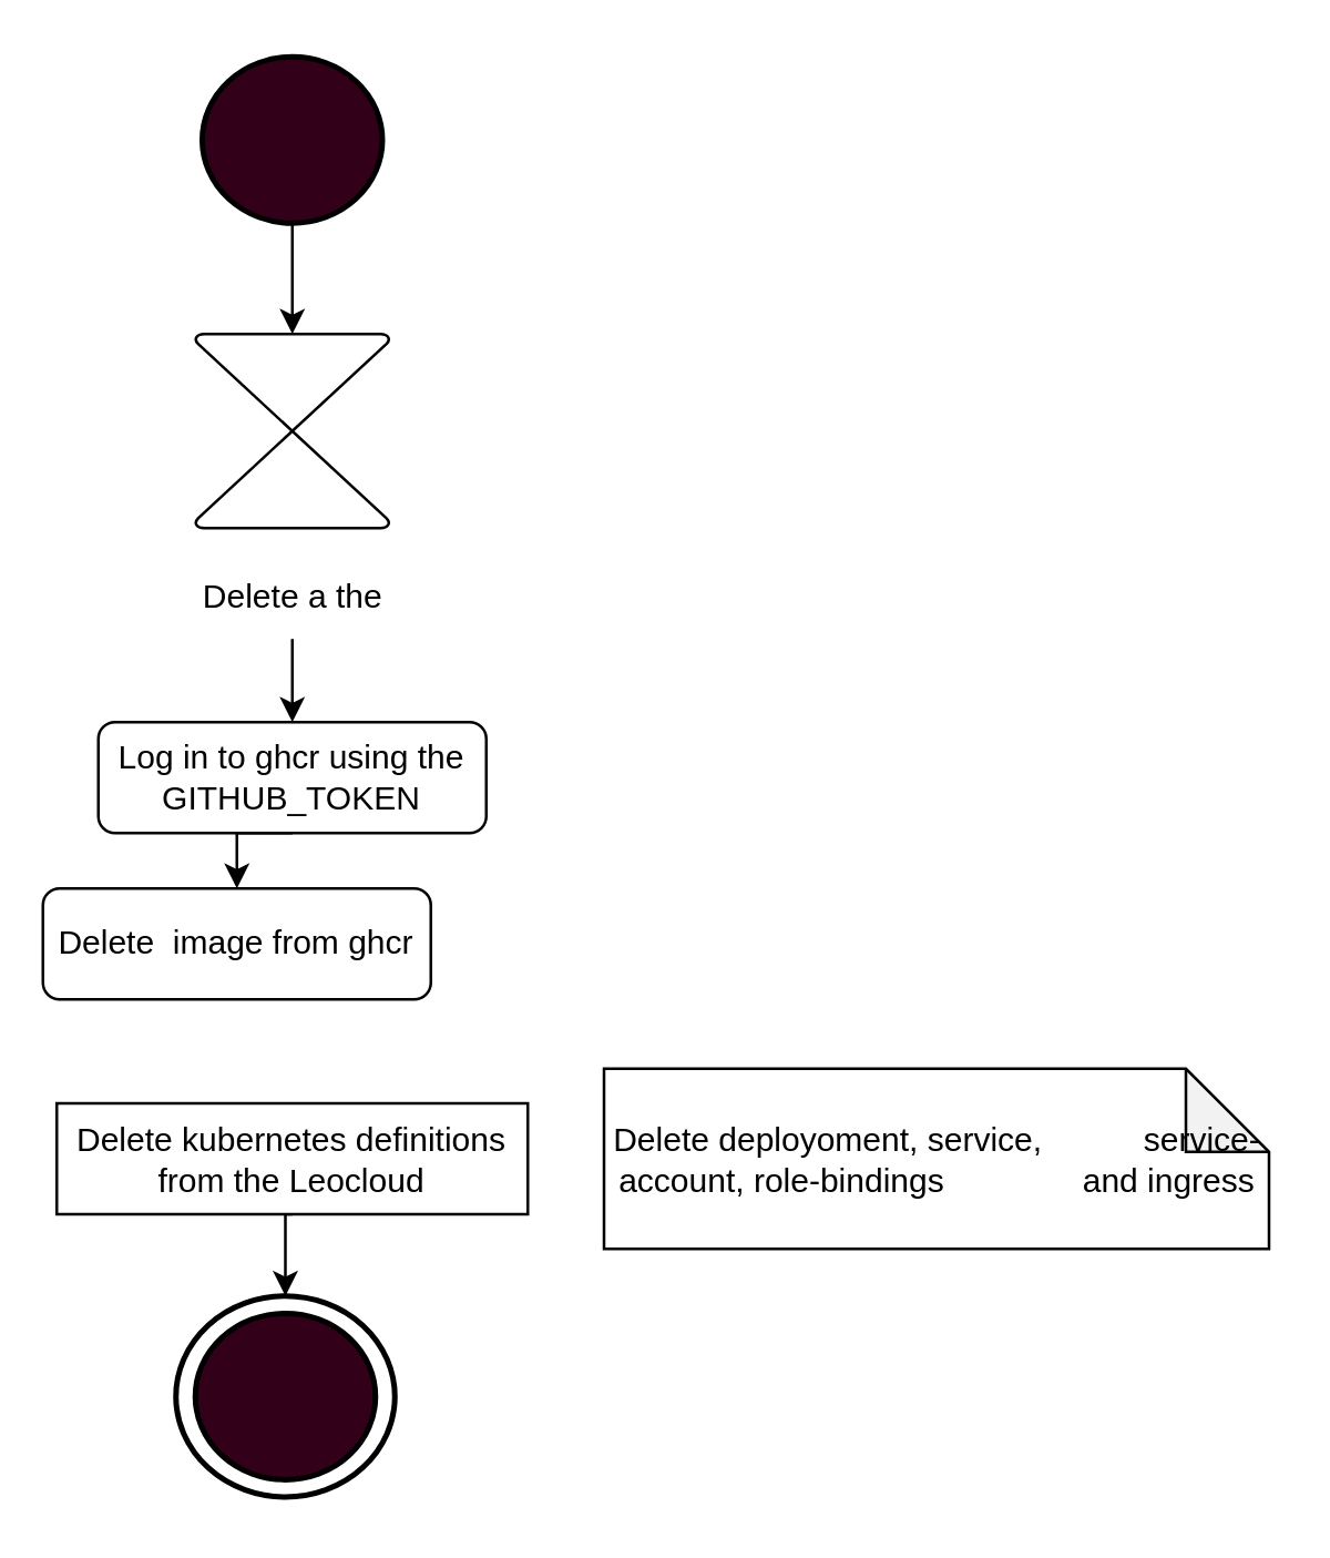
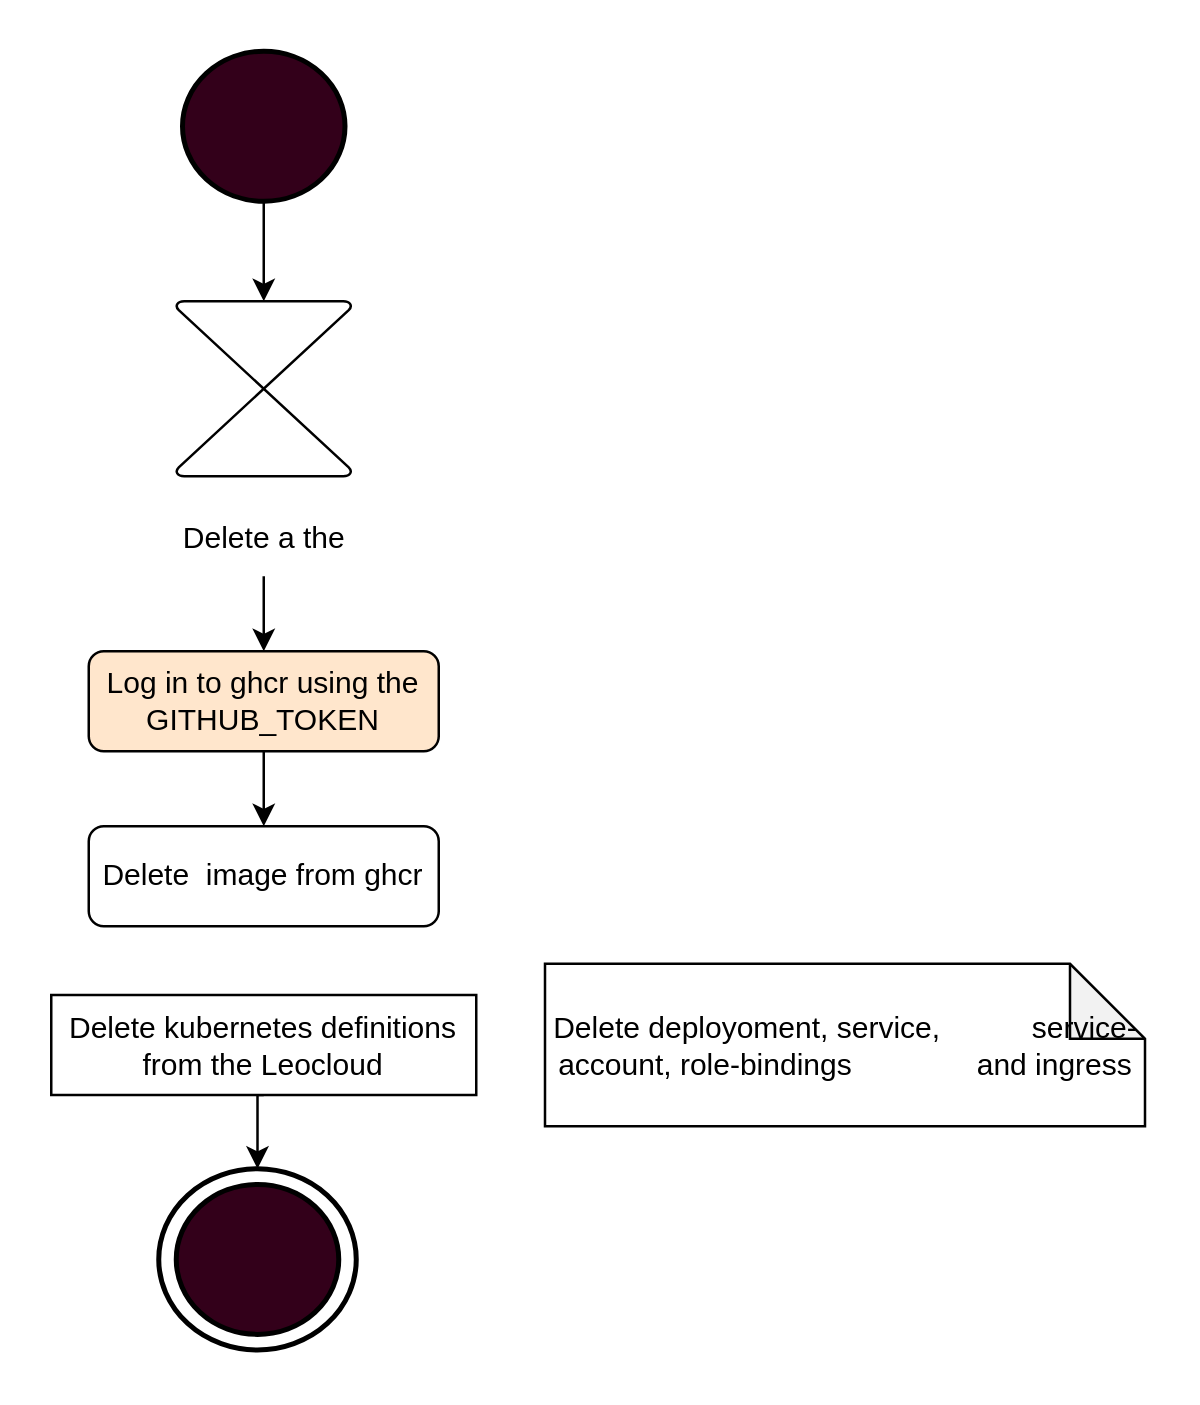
  <mxCell id="0" />
  <mxCell id="1" parent="0" />
  <mxCell id="2" style="edgeStyle=orthogonalEdgeStyle;rounded=0;orthogonalLoop=1;jettySize=auto;html=1;exitX=0.5;exitY=1;exitDx=0;exitDy=0;entryX=0.5;entryY=0;entryDx=0;entryDy=0;" parent="1" target="11" edge="1"><mxGeometry relative="1" as="geometry"><mxPoint x="105" y="230" as="sourcePoint" /></mxGeometry></mxCell>
  <mxCell id="3" style="edgeStyle=orthogonalEdgeStyle;rounded=0;orthogonalLoop=1;jettySize=auto;html=1;exitX=0.5;exitY=1;exitDx=0;exitDy=0;entryX=0.5;entryY=0;entryDx=0;entryDy=0;" parent="1" target="8" edge="1"><mxGeometry relative="1" as="geometry"><mxPoint x="105" y="300" as="sourcePoint" /></mxGeometry></mxCell>
  <mxCell id="4" value="" style="verticalLabelPosition=bottom;verticalAlign=top;html=1;shape=mxgraph.flowchart.collate;" parent="1" vertex="1"><mxGeometry x="70" y="120" width="70" height="70" as="geometry" /></mxCell>
  <mxCell id="5" value="Delete a the" style="text;html=1;align=center;verticalAlign=middle;resizable=0;points=[];autosize=1;strokeColor=none;fillColor=none;" parent="1" vertex="1"><mxGeometry x="50" y="200" width="110" height="30" as="geometry" /></mxCell>
  <mxCell id="6" style="edgeStyle=orthogonalEdgeStyle;rounded=0;orthogonalLoop=1;jettySize=auto;html=1;entryX=0.5;entryY=0;entryDx=0;entryDy=0;entryPerimeter=0;" parent="1" source="7" target="4" edge="1"><mxGeometry relative="1" as="geometry"><mxPoint x="197.5" y="90" as="targetPoint" /></mxGeometry></mxCell>
  <mxCell id="7" value="" style="strokeWidth=2;html=1;shape=mxgraph.flowchart.start_2;whiteSpace=wrap;fillStyle=solid;fillColor=#33001A;" parent="1" vertex="1"><mxGeometry x="72.5" y="20" width="65" height="60" as="geometry" /></mxCell>
- <mxCell id="8" value="Delete&amp;nbsp; image from ghcr" style="rounded=1;whiteSpace=wrap;html=1;fontSize=12;glass=0;strokeWidth=1;shadow=0;" parent="1" vertex="1"><mxGeometry x="15" y="320" width="140" height="40" as="geometry" /></mxCell>
+ <mxCell id="8" value="Delete&amp;nbsp; image from ghcr" style="rounded=1;whiteSpace=wrap;html=1;fontSize=12;glass=0;strokeWidth=1;shadow=0;" parent="1" vertex="1"><mxGeometry x="35" y="330" width="140" height="40" as="geometry" /></mxCell>
  <mxCell id="9" value="" style="strokeWidth=2;html=1;shape=mxgraph.flowchart.start_2;whiteSpace=wrap;fillStyle=solid;fillColor=#33001A;" parent="1" vertex="1"><mxGeometry x="70" y="473.25" width="65" height="60" as="geometry" /></mxCell>
  <mxCell id="10" value="" style="strokeWidth=2;html=1;shape=mxgraph.flowchart.start_2;whiteSpace=wrap;fillStyle=auto;fillColor=none;" parent="1" vertex="1"><mxGeometry x="63" y="467" width="79" height="72.5" as="geometry" /></mxCell>
- <mxCell id="11" value="Log in to ghcr using the GITHUB_TOKEN" style="rounded=1;whiteSpace=wrap;html=1;fontSize=12;glass=0;strokeWidth=1;shadow=0;" parent="1" vertex="1"><mxGeometry x="35" y="260" width="140" height="40" as="geometry" /></mxCell>
+ <mxCell id="11" value="Log in to ghcr using the GITHUB_TOKEN" style="rounded=1;whiteSpace=wrap;html=1;fontSize=12;glass=0;strokeWidth=1;shadow=0;fillColor=#ffe6cc;" parent="1" vertex="1"><mxGeometry x="35" y="260" width="140" height="40" as="geometry" /></mxCell>
  <mxCell id="12" style="edgeStyle=orthogonalEdgeStyle;rounded=0;orthogonalLoop=1;jettySize=auto;html=1;exitX=0.5;exitY=1;exitDx=0;exitDy=0;entryX=0.5;entryY=0;entryDx=0;entryDy=0;entryPerimeter=0;" parent="1" source="13" target="10" edge="1"><mxGeometry relative="1" as="geometry" /></mxCell>
  <mxCell id="13" value="Delete kubernetes definitions from the Leocloud" style="whiteSpace=wrap;html=1;fontSize=12;glass=0;strokeWidth=1;shadow=0;rounded=0;" parent="1" vertex="1"><mxGeometry x="20" y="397.5" width="170" height="40" as="geometry" /></mxCell>
  <mxCell id="14" value="Delete deployoment, service,&amp;nbsp; &amp;nbsp; &amp;nbsp; &amp;nbsp; &amp;nbsp; &amp;nbsp;service-account, role-bindings&amp;nbsp; &amp;nbsp; &amp;nbsp; &amp;nbsp; &amp;nbsp; &amp;nbsp; &amp;nbsp; &amp;nbsp;and ingress" style="shape=note;whiteSpace=wrap;html=1;backgroundOutline=1;darkOpacity=0.05;fillStyle=auto;fillColor=none;" parent="1" vertex="1"><mxGeometry x="217.5" y="385" width="240" height="65" as="geometry" /></mxCell>
